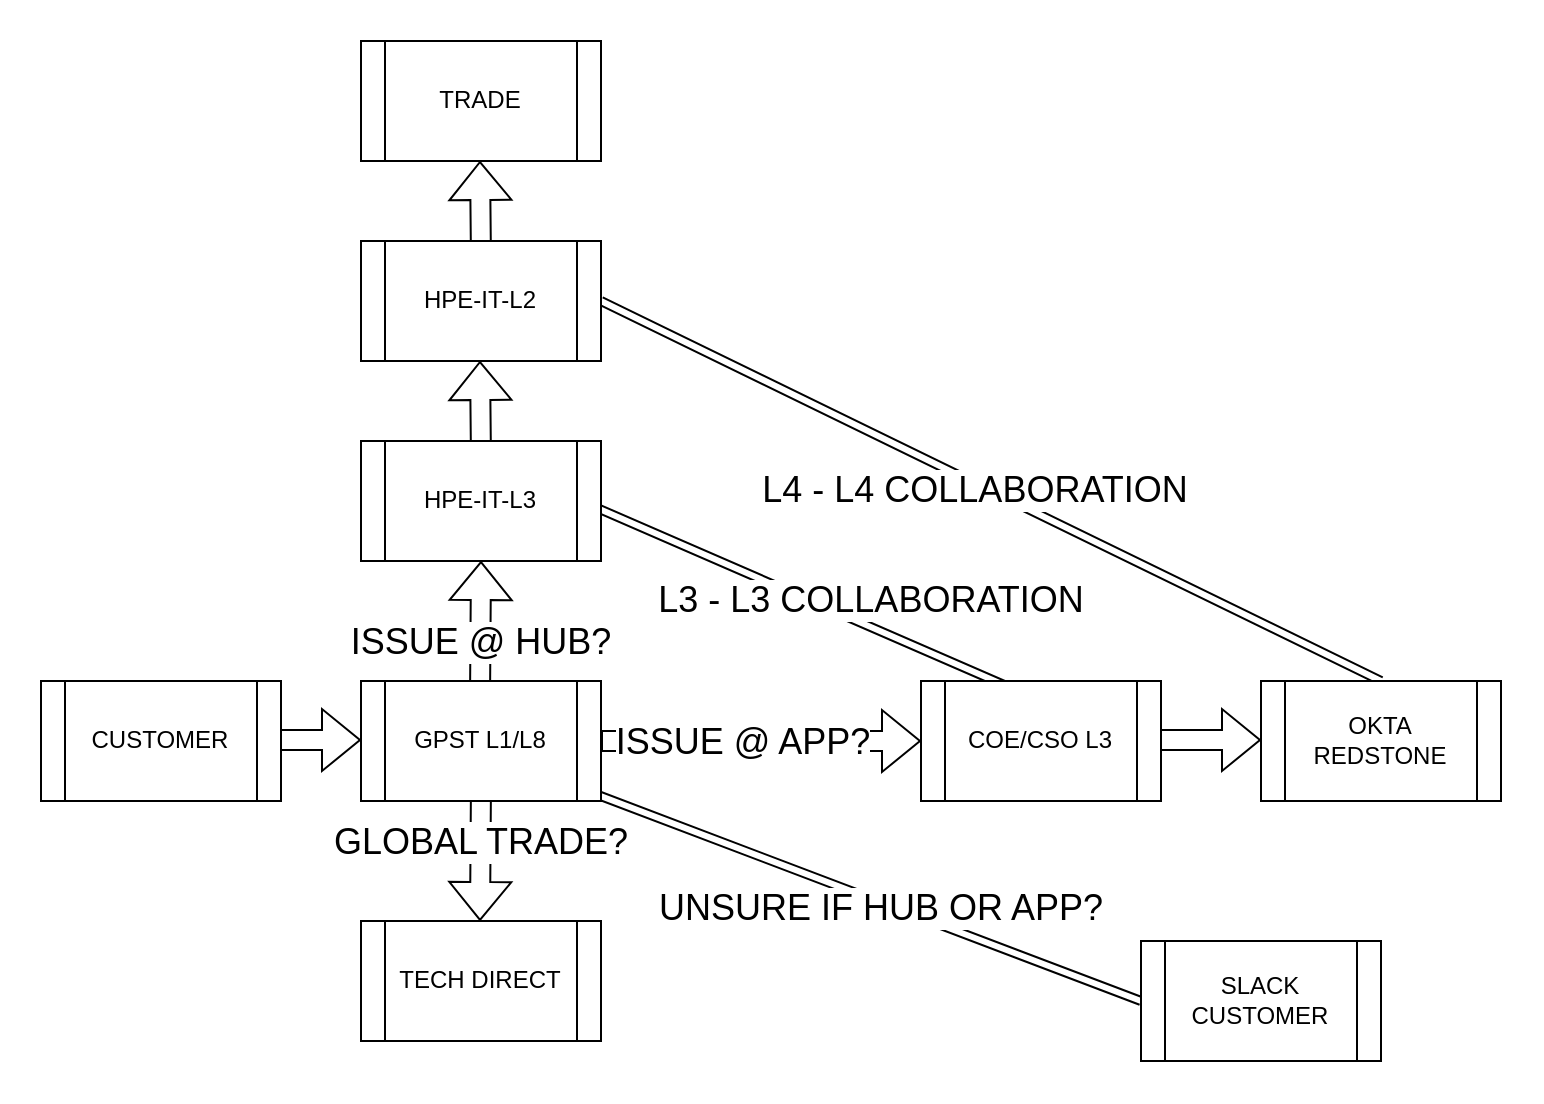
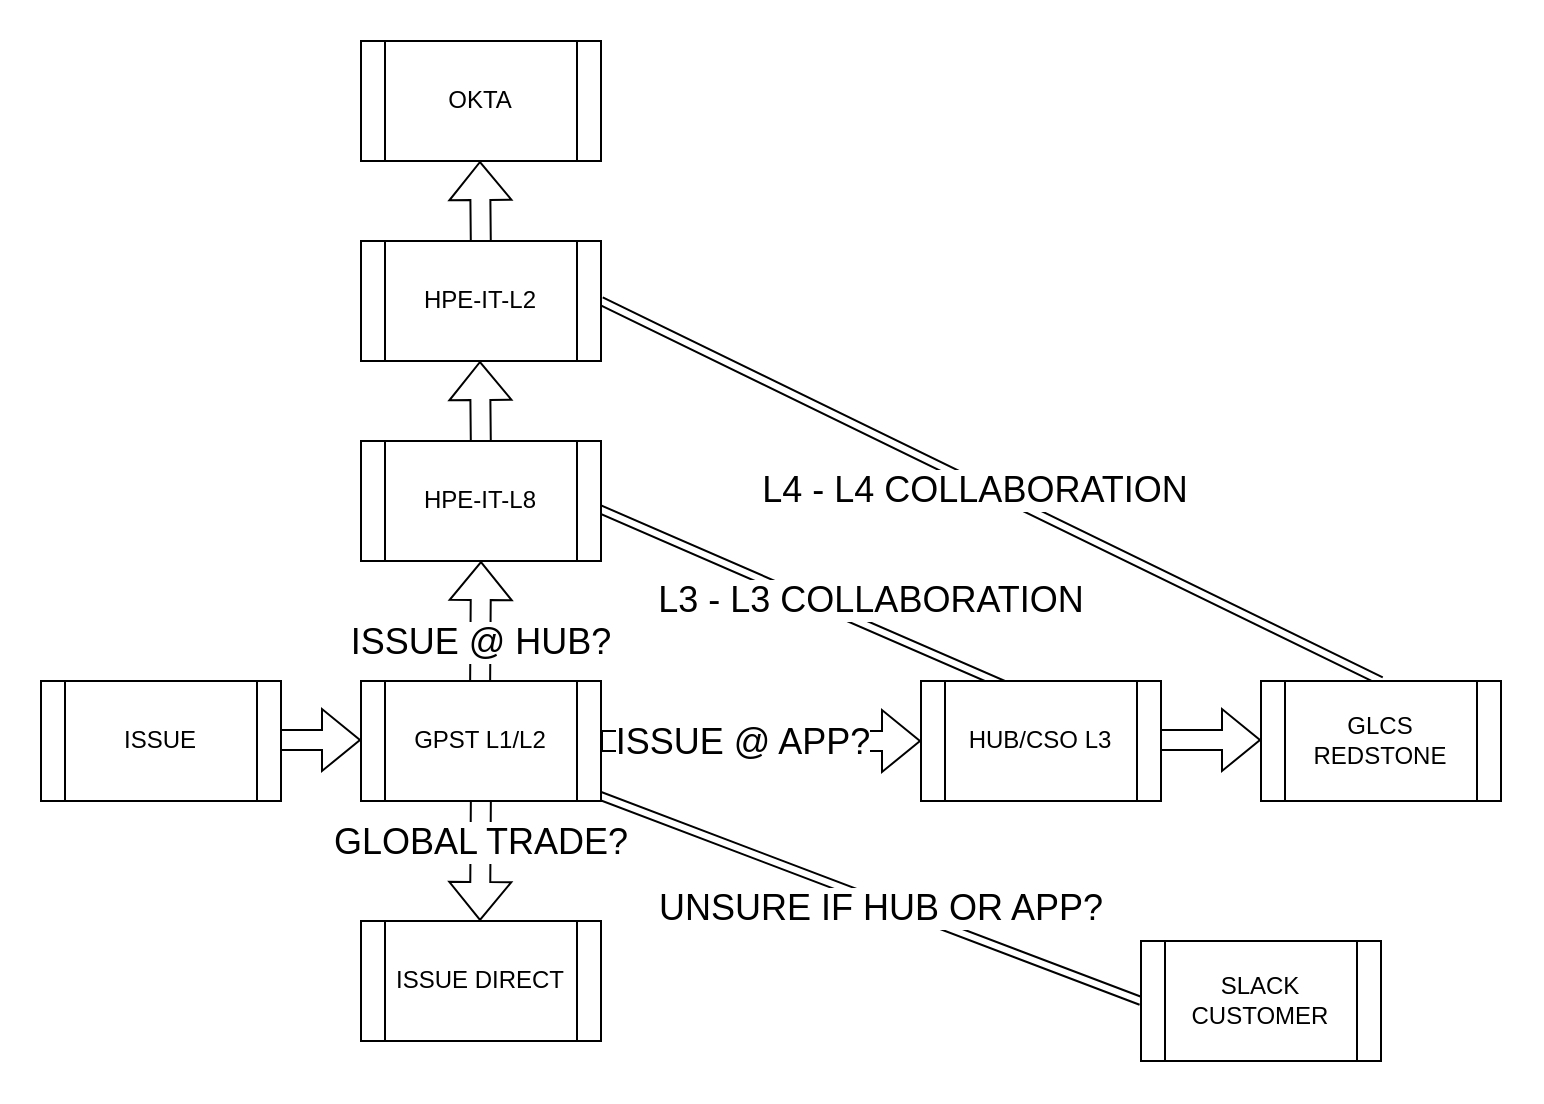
  <mxCell id="0" />
  <mxCell id="1" parent="0" />
  <mxCell id="2" value="" style="endArrow=block;html=1;rounded=0;shape=link;labelBorderColor=default;spacing=2;startArrow=block;endFill=0;entryX=1;entryY=0.5;entryDx=0;entryDy=0;" parent="1" edge="1"><mxGeometry width="50" height="50" relative="1" as="geometry"><mxPoint x="520" y="350" as="sourcePoint" /><mxPoint x="290" y="250" as="targetPoint" /></mxGeometry></mxCell>
  <mxCell id="3" value="L3 - L3 COLLABORATION" style="edgeLabel;html=1;align=center;verticalAlign=middle;resizable=0;points=[];fontSize=18;rotation=0;" parent="2" vertex="1" connectable="0"><mxGeometry x="0.232" y="-1" relative="1" as="geometry"><mxPoint x="55" y="12" as="offset" /></mxGeometry></mxCell>
  <mxCell id="4" value="" style="endArrow=block;html=1;rounded=0;shape=link;labelBorderColor=default;spacing=2;startArrow=block;endFill=0;entryX=1;entryY=0.5;entryDx=0;entryDy=0;exitX=0.5;exitY=0;exitDx=0;exitDy=0;" parent="1" source="26" target="21" edge="1"><mxGeometry width="50" height="50" relative="1" as="geometry"><mxPoint x="660" y="300" as="sourcePoint" /><mxPoint x="370" y="190" as="targetPoint" /></mxGeometry></mxCell>
  <mxCell id="5" value="L4 - L4 COLLABORATION" style="edgeLabel;html=1;align=center;verticalAlign=middle;resizable=0;points=[];fontSize=18;rotation=0;" parent="4" vertex="1" connectable="0"><mxGeometry x="0.232" y="-1" relative="1" as="geometry"><mxPoint x="36" y="22" as="offset" /></mxGeometry></mxCell>
  <mxCell id="6" value="" style="endArrow=none;html=1;rounded=0;shape=link;labelBorderColor=default;spacing=2;startArrow=block;endFill=0;" parent="1" edge="1"><mxGeometry width="50" height="50" relative="1" as="geometry"><mxPoint x="570" y="500" as="sourcePoint" /><mxPoint x="280" y="390" as="targetPoint" /></mxGeometry></mxCell>
  <mxCell id="7" value="UNSURE IF HUB OR APP?" style="edgeLabel;html=1;align=center;verticalAlign=middle;resizable=0;points=[];fontSize=18;rotation=0;" parent="6" vertex="1" connectable="0"><mxGeometry x="0.232" y="-1" relative="1" as="geometry"><mxPoint x="48" y="22" as="offset" /></mxGeometry></mxCell>
  <mxCell id="8" value="" style="endArrow=classic;html=1;rounded=0;shape=flexArrow;labelBorderColor=default;spacing=2;" parent="1" edge="1"><mxGeometry width="50" height="50" relative="1" as="geometry"><mxPoint x="120" y="369.5" as="sourcePoint" /><mxPoint x="180" y="369.5" as="targetPoint" /></mxGeometry></mxCell>
  <mxCell id="9" value="" style="endArrow=none;html=1;rounded=0;shape=flexArrow;labelBorderColor=default;spacing=2;startArrow=block;endFill=0;" parent="1" edge="1"><mxGeometry width="50" height="50" relative="1" as="geometry"><mxPoint x="239.5" y="460" as="sourcePoint" /><mxPoint x="240" y="390" as="targetPoint" /></mxGeometry></mxCell>
  <mxCell id="10" value="GLOBAL TRADE?" style="edgeLabel;html=1;align=center;verticalAlign=middle;resizable=0;points=[];fontSize=18;rotation=0;" parent="9" vertex="1" connectable="0"><mxGeometry x="0.232" y="-1" relative="1" as="geometry"><mxPoint x="-1" y="3" as="offset" /></mxGeometry></mxCell>
  <mxCell id="11" value="" style="endArrow=classic;html=1;rounded=0;shape=flexArrow;labelBorderColor=default;spacing=2;" parent="1" edge="1"><mxGeometry width="50" height="50" relative="1" as="geometry"><mxPoint x="240" y="230" as="sourcePoint" /><mxPoint x="239.5" y="180" as="targetPoint" /></mxGeometry></mxCell>
  <mxCell id="12" value="" style="endArrow=classic;html=1;rounded=0;shape=flexArrow;labelBorderColor=default;spacing=2;" parent="1" edge="1"><mxGeometry width="50" height="50" relative="1" as="geometry"><mxPoint x="240" y="130" as="sourcePoint" /><mxPoint x="239.5" y="80" as="targetPoint" /></mxGeometry></mxCell>
  <mxCell id="13" value="" style="endArrow=classic;html=1;rounded=0;shape=flexArrow;labelBorderColor=default;spacing=2;" parent="1" edge="1"><mxGeometry width="50" height="50" relative="1" as="geometry"><mxPoint x="239.5" y="350" as="sourcePoint" /><mxPoint x="240" y="280" as="targetPoint" /></mxGeometry></mxCell>
  <mxCell id="14" value="ISSUE @ HUB?" style="edgeLabel;html=1;align=center;verticalAlign=middle;resizable=0;points=[];fontSize=18;" parent="13" vertex="1" connectable="0"><mxGeometry x="0.232" y="-1" relative="1" as="geometry"><mxPoint x="-1" y="13" as="offset" /></mxGeometry></mxCell>
- <mxCell id="15" value="TECH DIRECT" style="shape=process;whiteSpace=wrap;html=1;backgroundOutline=1;" parent="1" vertex="1"><mxGeometry x="180" y="460" width="120" height="60" as="geometry" /></mxCell>
- <mxCell id="16" value="GPST L1/L8" style="shape=process;whiteSpace=wrap;html=1;backgroundOutline=1;" parent="1" vertex="1"><mxGeometry x="180" y="340" width="120" height="60" as="geometry" /></mxCell>
- <mxCell id="17" value="CUSTOMER" style="shape=process;whiteSpace=wrap;html=1;backgroundOutline=1;" parent="1" vertex="1"><mxGeometry y="340" width="120" height="60" as="geometry" x="20" /></mxCell>
- <mxCell id="18" value="HPE-IT-L3" style="shape=process;whiteSpace=wrap;html=1;backgroundOutline=1;" parent="1" vertex="1"><mxGeometry x="180" y="220" width="120" height="60" as="geometry" /></mxCell>
+ <mxCell id="15" value="ISSUE DIRECT" style="shape=process;whiteSpace=wrap;html=1;backgroundOutline=1;" parent="1" vertex="1"><mxGeometry x="180" y="460" width="120" height="60" as="geometry" /></mxCell>
+ <mxCell id="16" value="GPST L1/L2" style="shape=process;whiteSpace=wrap;html=1;backgroundOutline=1;" parent="1" vertex="1"><mxGeometry x="180" y="340" width="120" height="60" as="geometry" /></mxCell>
+ <mxCell id="17" value="ISSUE" style="shape=process;whiteSpace=wrap;html=1;backgroundOutline=1;" parent="1" vertex="1"><mxGeometry y="340" width="120" height="60" as="geometry" x="20" /></mxCell>
+ <mxCell id="18" value="HPE-IT-L8" style="shape=process;whiteSpace=wrap;html=1;backgroundOutline=1;" parent="1" vertex="1"><mxGeometry x="180" y="220" width="120" height="60" as="geometry" /></mxCell>
  <mxCell id="19" value="SLACK CUSTOMER" style="shape=process;whiteSpace=wrap;html=1;backgroundOutline=1;" parent="1" vertex="1"><mxGeometry x="570" y="470" width="120" height="60" as="geometry" /></mxCell>
- <mxCell id="20" value="TRADE" style="shape=process;whiteSpace=wrap;html=1;backgroundOutline=1;" parent="1" vertex="1"><mxGeometry x="180" y="20" width="120" height="60" as="geometry" /></mxCell>
+ <mxCell id="20" value="OKTA" style="shape=process;whiteSpace=wrap;html=1;backgroundOutline=1;" parent="1" vertex="1"><mxGeometry x="180" y="20" width="120" height="60" as="geometry" /></mxCell>
  <mxCell id="21" value="HPE-IT-L2" style="shape=process;whiteSpace=wrap;html=1;backgroundOutline=1;" parent="1" vertex="1"><mxGeometry x="180" y="120" width="120" height="60" as="geometry" /></mxCell>
  <mxCell id="22" value="" style="endArrow=classic;html=1;rounded=0;shape=flexArrow;labelBorderColor=default;spacing=2;" parent="1" edge="1"><mxGeometry width="50" height="50" relative="1" as="geometry"><mxPoint x="570" y="369.5" as="sourcePoint" /><mxPoint x="630" y="369.5" as="targetPoint" /></mxGeometry></mxCell>
  <mxCell id="23" value="" style="edgeStyle=orthogonalEdgeStyle;shape=flexArrow;rounded=0;orthogonalLoop=1;jettySize=auto;html=1;labelBorderColor=default;fontSize=18;startArrow=block;endArrow=none;endFill=0;" parent="1" source="25" target="16" edge="1"><mxGeometry relative="1" as="geometry" /></mxCell>
  <mxCell id="24" value="ISSUE @ APP?" style="edgeLabel;html=1;align=center;verticalAlign=middle;resizable=0;points=[];fontSize=18;" parent="23" vertex="1" connectable="0"><mxGeometry x="0.173" y="2" relative="1" as="geometry"><mxPoint x="4" y="-2" as="offset" /></mxGeometry></mxCell>
- <mxCell id="25" value="COE/CSO L3" style="shape=process;whiteSpace=wrap;html=1;backgroundOutline=1;" parent="1" vertex="1"><mxGeometry x="460" y="340" width="120" height="60" as="geometry" /></mxCell>
- <mxCell id="26" value="OKTA REDSTONE" style="shape=process;whiteSpace=wrap;html=1;backgroundOutline=1;" parent="1" vertex="1"><mxGeometry x="630" y="340" width="120" height="60" as="geometry" /></mxCell>
+ <mxCell id="25" value="HUB/CSO L3" style="shape=process;whiteSpace=wrap;html=1;backgroundOutline=1;" parent="1" vertex="1"><mxGeometry x="460" y="340" width="120" height="60" as="geometry" /></mxCell>
+ <mxCell id="26" value="GLCS REDSTONE" style="shape=process;whiteSpace=wrap;html=1;backgroundOutline=1;" parent="1" vertex="1"><mxGeometry x="630" y="340" width="120" height="60" as="geometry" /></mxCell>
